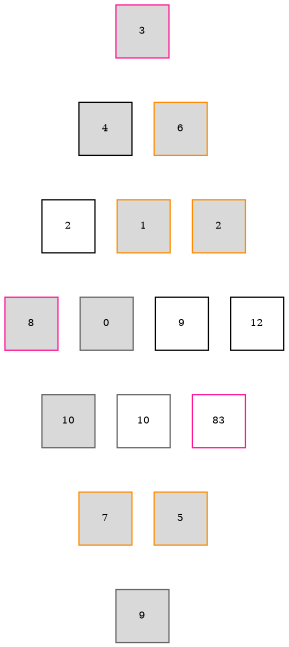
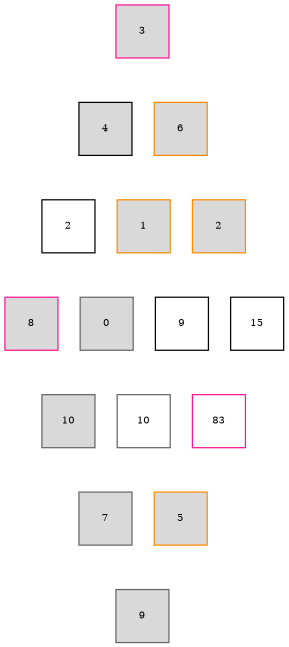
  digraph {
    rank=same
    rankdir=TB
    splines=ortho
    node [color=gray40 fillcolor="#d9d9d9" fixedsize=true fontsize=8 shape=square style=filled]
    edge [constraint=true style=invis]
    n1 [color=deeppink label=3 width=0.6]
    n2 [color=black label=4 width=0.6]
    n3 [color=darkorange label=6 width=0.6]
    2 [color=black fillcolor="#ffffff" width=0.6]
    n5 [color=darkorange label=1 width=0.6]
    n6 [color=darkorange label=2 width=0.6]
    n7 [color=deeppink label=8 width=0.6]
    n8 [label=0 width=0.6]
    9 [color=black fillcolor="#ffffff" width=0.6]
    n10 [label=10 width=0.6]
    10 [fillcolor="#ffffff" width=0.6]
-   n12 [color=darkorange label=7 width=0.6]
-   12 [color=black fillcolor="#ffffff" width=0.6]
+   n12 [label=7 width=0.6]
+   12 [color=black fillcolor="#ffffff" width=0.6 label=15]
    n14 [color=deeppink fillcolor="#ffffff" label=83 width=0.6]
    n15 [color=darkorange label=5 width=0.6]
    n16 [label=9 width=0.6]
    n1 -> n2
    n1 -> n3
    n2 -> 2
    n2 -> n5
    n3 -> n5
    n3 -> n6
    2 -> n7
    2 -> n8
    n5 -> n8
    n5 -> 9
    n6 -> 9
    n6 -> 12
    n7 -> n10
    n8 -> n10
    n8 -> 10
    9 -> 10
    9 -> n14
    n10 -> n12
    10 -> n12
    10 -> n15
    n12 -> n16
    12 -> n14
    n14 -> n15
    n15 -> n16
  }
